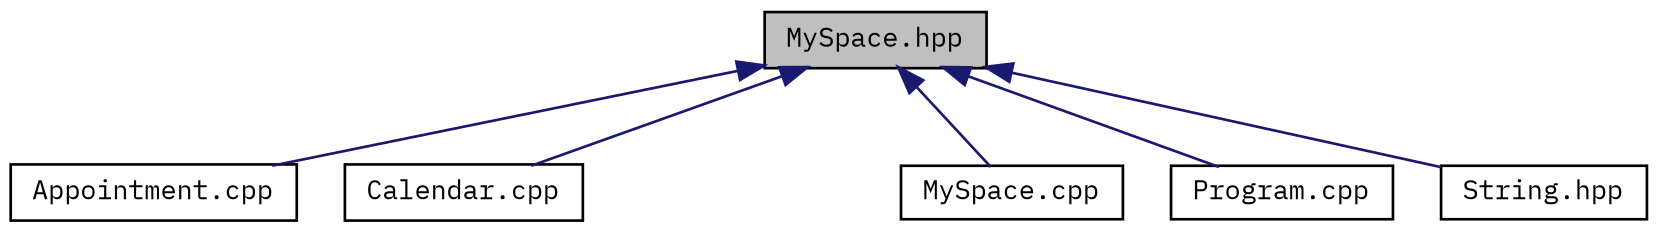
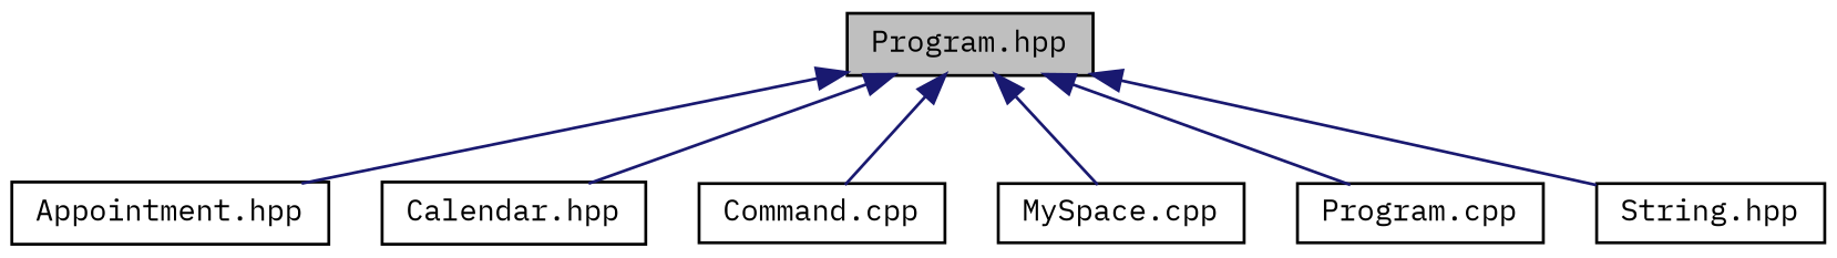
  digraph {
    fontname="IBM Plex Mono"
    node [color=black fillcolor=white fontname="IBM Plex Mono" fontsize=10 shape=record style=filled]
    edge [color=midnightblue dir=back fontname="IBM Plex Mono" fontsize=10 labelfontname=Helvetica labelfontsize=10 style=solid]
-   n1 [fillcolor=grey75 fontcolor=black height=0.2 label="MySpace.hpp" width=0.4]
-   n2 [height=0.2 label="Appointment.cpp" width=0.4]
-   n3 [height=0.2 label="Calendar.cpp" width=0.4]
+   n1 [fillcolor=grey75 fontcolor=black height=0.2 label="Program.hpp" width=0.4]
+   n2 [height=0.2 label="Appointment.hpp" width=0.4]
+   n3 [height=0.2 label="Calendar.hpp" width=0.4]
+   n4 [height=0.2 label="Command.cpp" width=0.4]
    n5 [height=0.2 label="MySpace.cpp" width=0.4]
    n6 [height=0.2 label="Program.cpp" width=0.4]
    n7 [height=0.2 label="String.hpp" width=0.4]
    n1 -> n2
    n1 -> n3
+   n1 -> n4
    n1 -> n5
    n1 -> n6
    n1 -> n7
  }
